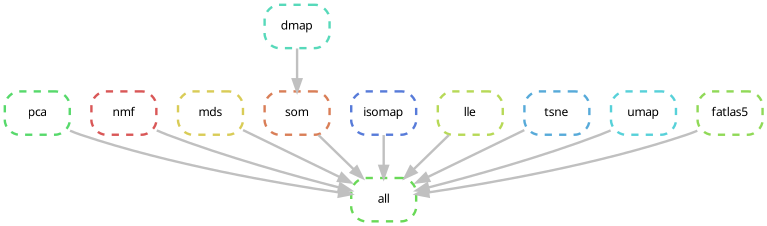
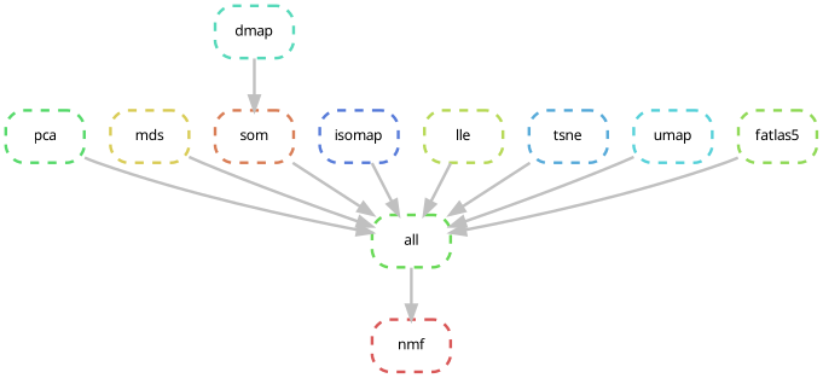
  digraph {
    bgcolor=white
    node [fontname=sans fontsize=10 penwidth=2 shape=box style="rounded,dashed"]
    edge [color=grey penwidth=2]
    n1 [color="0.31 0.6 0.85" label=all]
    n2 [color="0.36 0.6 0.85" label=pca]
    n3 [color="0.00 0.6 0.85" label=nmf]
    n4 [color="0.15 0.6 0.85" label=mds]
    n5 [color="0.05 0.6 0.85" label=som]
    n6 [color="0.62 0.6 0.85" label=isomap]
    n7 [color="0.21 0.6 0.85" label=lle]
    n8 [color="0.46 0.6 0.85" label=dmap]
    n9 [color="0.56 0.6 0.85" label=tsne]
    n10 [color="0.51 0.6 0.85" label=umap]
    n11 [color="0.26 0.6 0.85" label=fatlas5]
    n2 -> n1
-   n3 -> n1
+   n1 -> n3
    n4 -> n1
    n5 -> n1
    n6 -> n1
    n7 -> n1
    n8 -> n5
    n9 -> n1
    n10 -> n1
    n11 -> n1
  }
